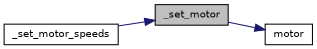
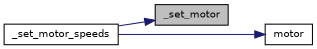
  digraph {
    rankdir=LR
    node [color=black fillcolor=white fontname=Helvetica fontsize=10 shape=record style=filled]
    edge [color=midnightblue fontname=Helvetica fontsize=10 labelfontname=Helvetica labelfontsize=10 style=solid]
    n1 [fillcolor=grey75 fontcolor=black height=0.2 label=_set_motor width=0.4]
    n2 [height=0.2 label=motor width=0.4]
    n3 [height=0.2 label=_set_motor_speeds width=0.4]
-   n1 -> n2
+   n3 -> n2
    n3 -> n1
  }
